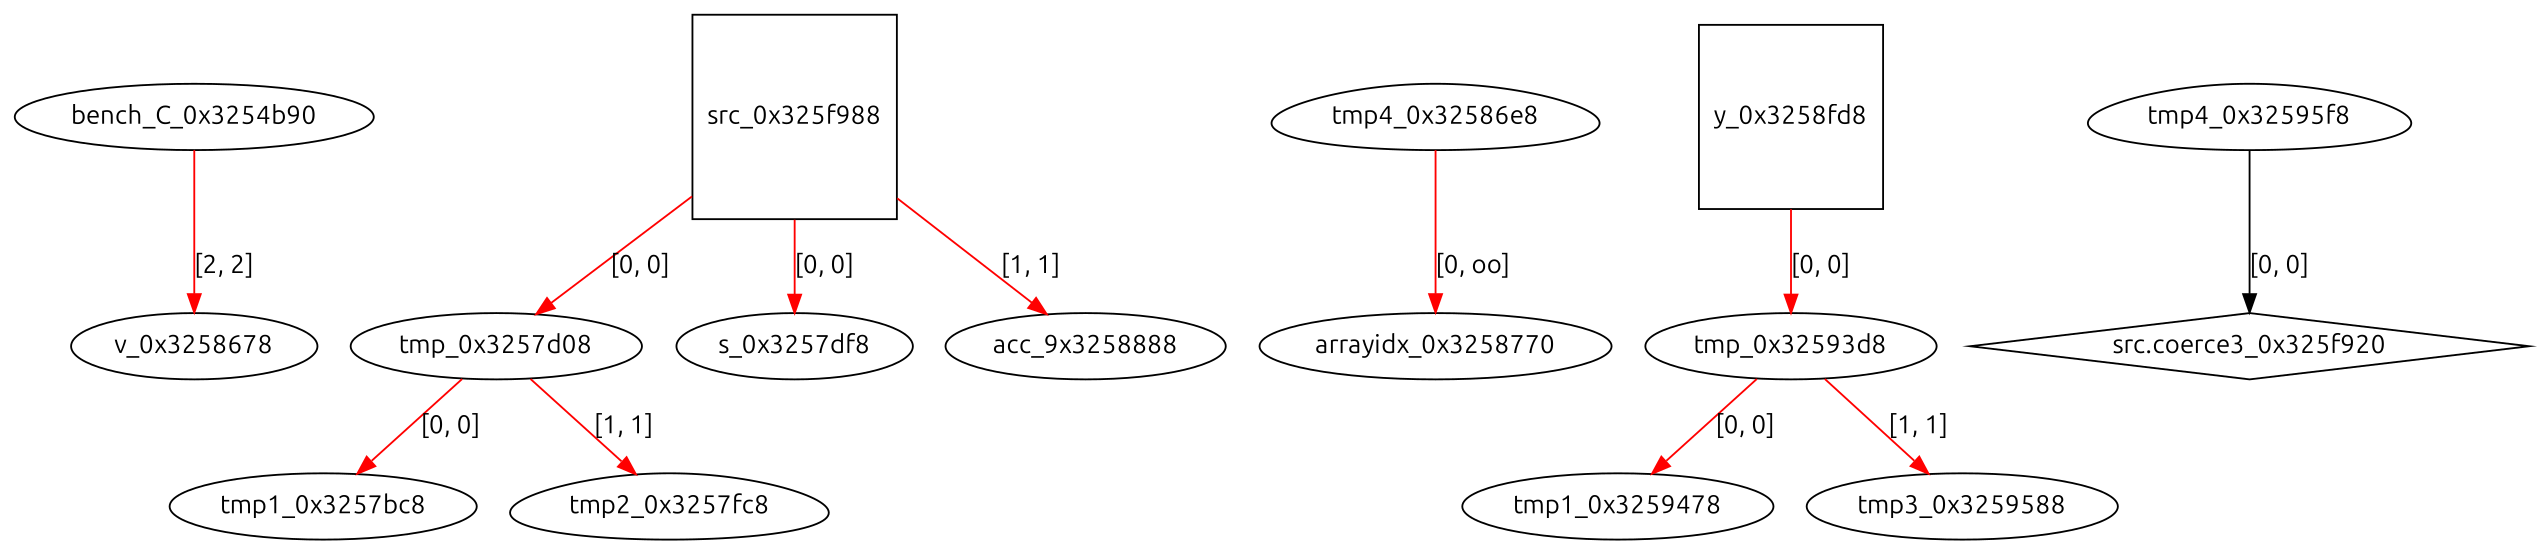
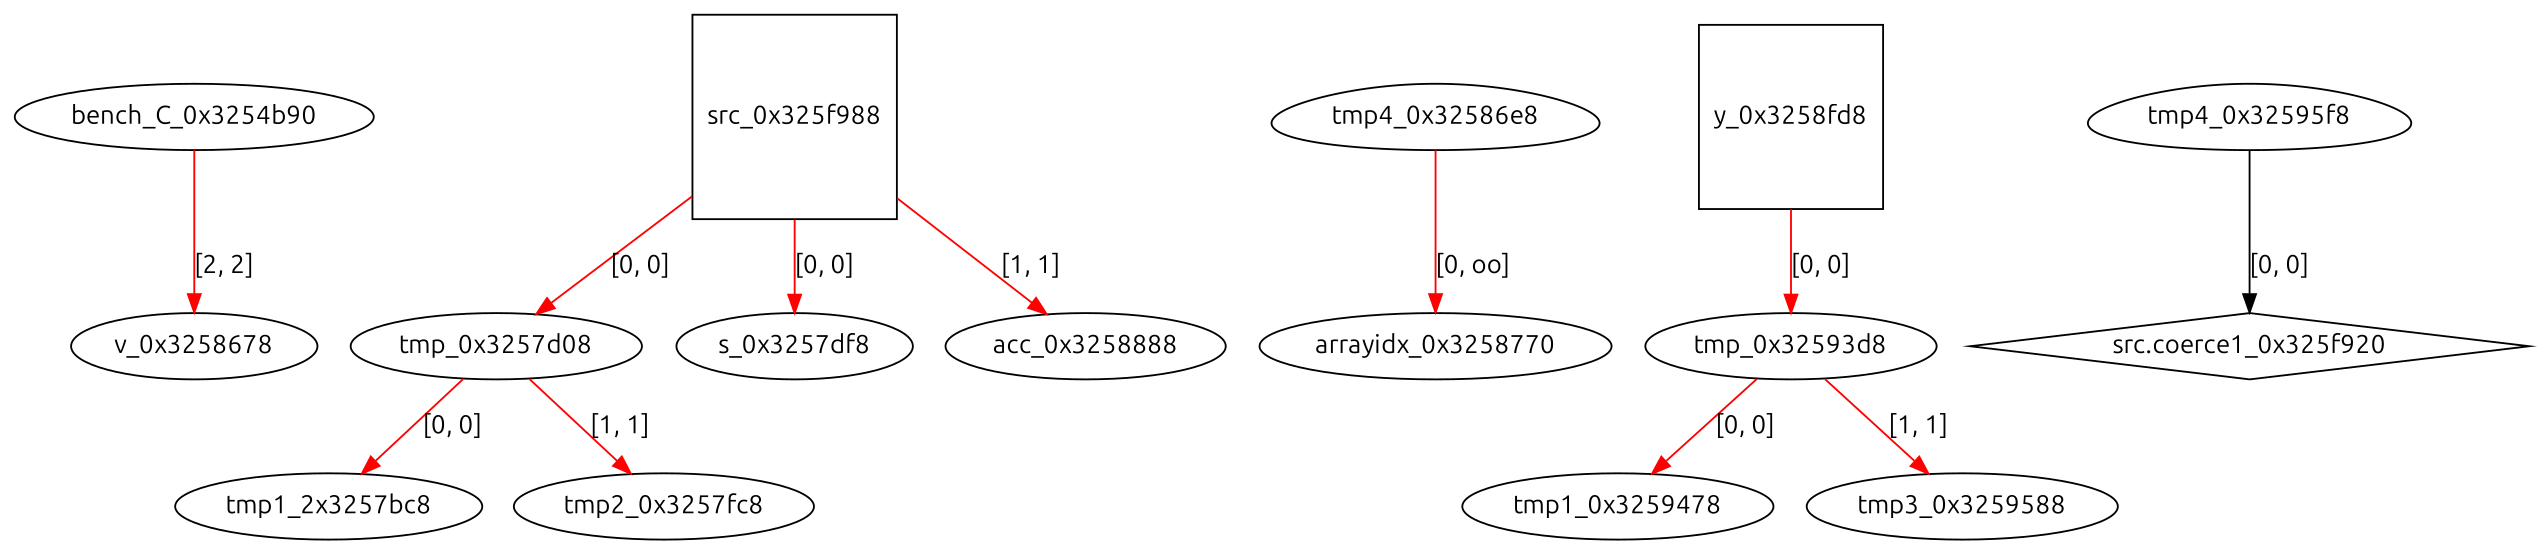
  digraph {
    fontname=Ubuntu
    node [fontname=Ubuntu shape=ellipse]
    edge [color=red fontname=Ubuntu]
    bench_C_0x3254b90
    v_0x3258678
    tmp_0x3257d08
-   tmp1_0x3257bc8
-   tmp2_0x3257fc8 [shape=egg]
+   tmp1_0x3257bc8 [label=tmp1_2x3257bc8]
+   tmp2_0x3257fc8
    src_0x325f988 [shape=square]
    s_0x3257df8
-   acc_0x3258888 [label=acc_9x3258888]
+   acc_0x3258888
    tmp4_0x32586e8 [shape=egg]
    arrayidx_0x3258770
    y_0x3258fd8 [shape=square]
    tmp_0x32593d8
    tmp1_0x3259478
    tmp3_0x3259588
    tmp4_0x32595f8 [shape=egg]
-   "src.coerce1_0x325f920" [shape=diamond label="src.coerce3_0x325f920"]
+   "src.coerce1_0x325f920" [shape=diamond]
    bench_C_0x3254b90 -> v_0x3258678 [label="[2, 2]"]
    tmp_0x3257d08 -> tmp1_0x3257bc8 [label="[0, 0]"]
    tmp_0x3257d08 -> tmp2_0x3257fc8 [label="[1, 1]"]
    src_0x325f988 -> tmp_0x3257d08 [label="[0, 0]"]
    src_0x325f988 -> s_0x3257df8 [label="[0, 0]"]
    src_0x325f988 -> acc_0x3258888 [label="[1, 1]"]
    tmp4_0x32586e8 -> arrayidx_0x3258770 [label="[0, oo]"]
    y_0x3258fd8 -> tmp_0x32593d8 [label="[0, 0]"]
    tmp_0x32593d8 -> tmp1_0x3259478 [label="[0, 0]"]
    tmp_0x32593d8 -> tmp3_0x3259588 [label="[1, 1]"]
    tmp4_0x32595f8 -> "src.coerce1_0x325f920" [label="[0, 0]" color=""]
  }
